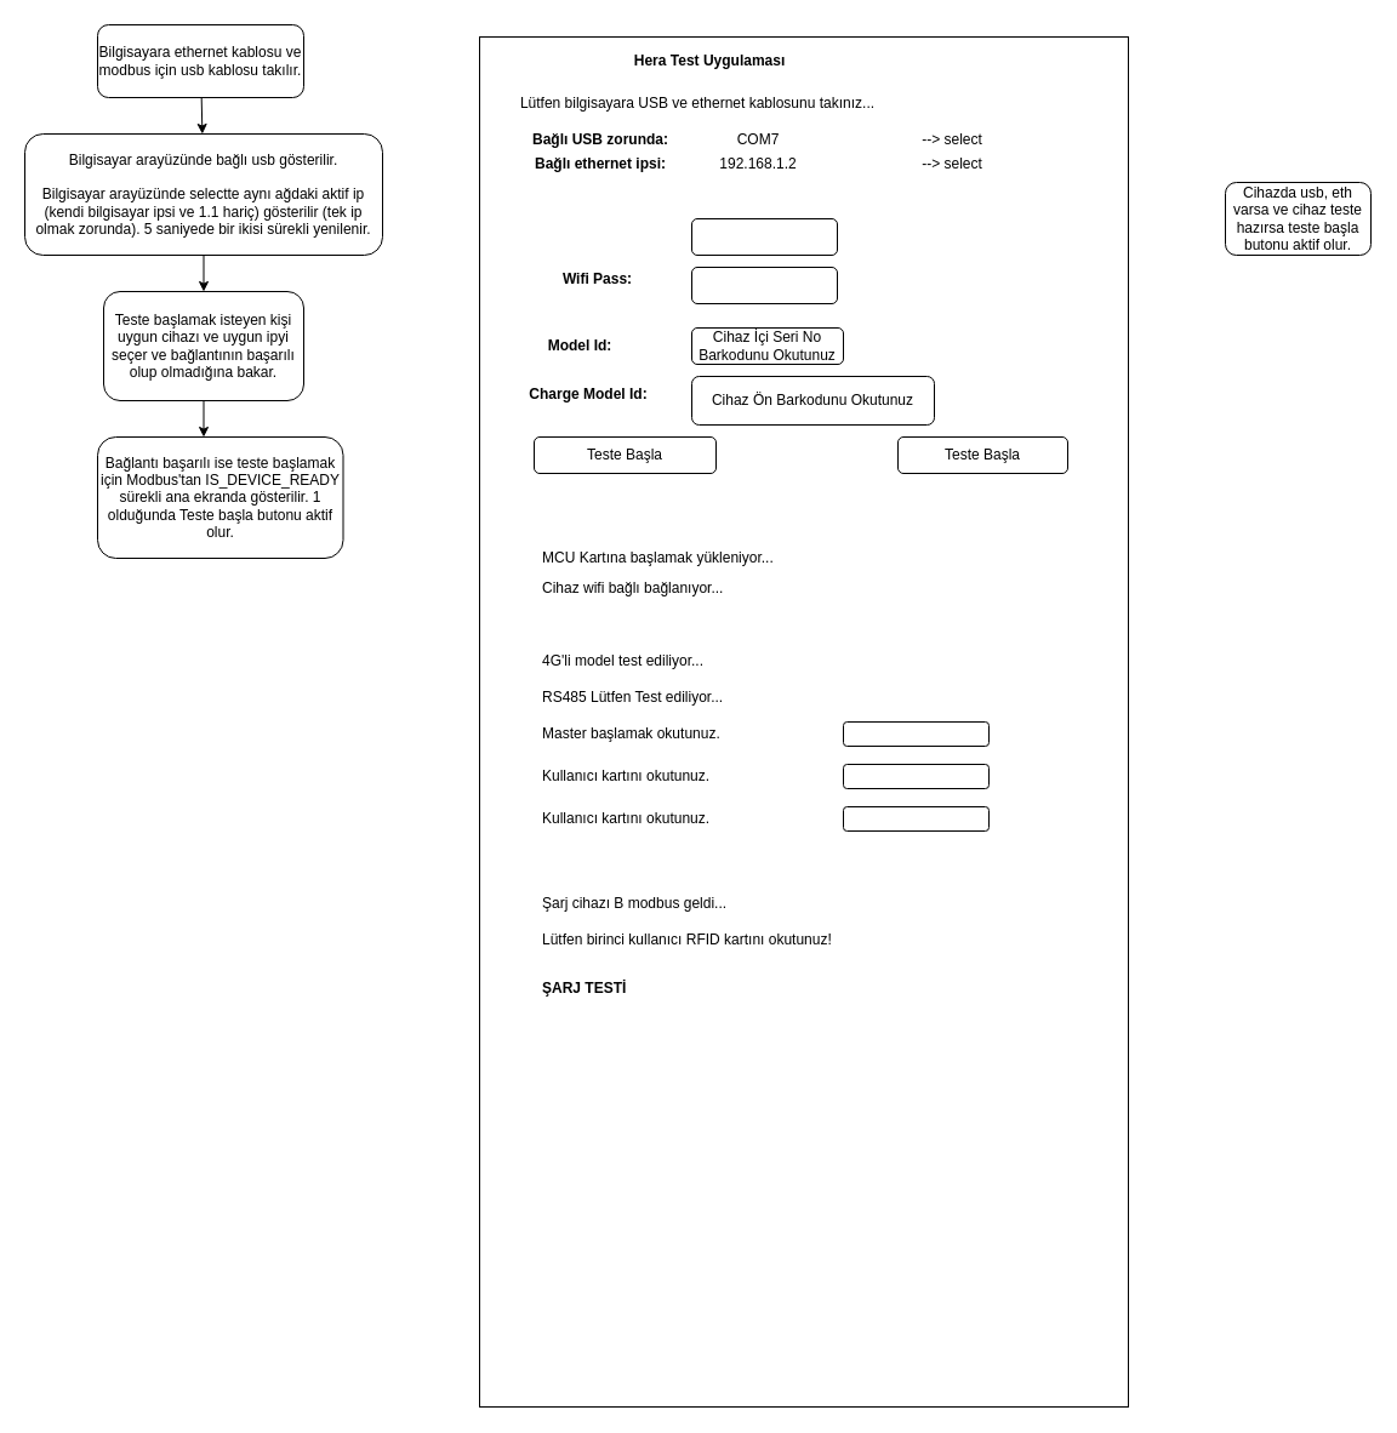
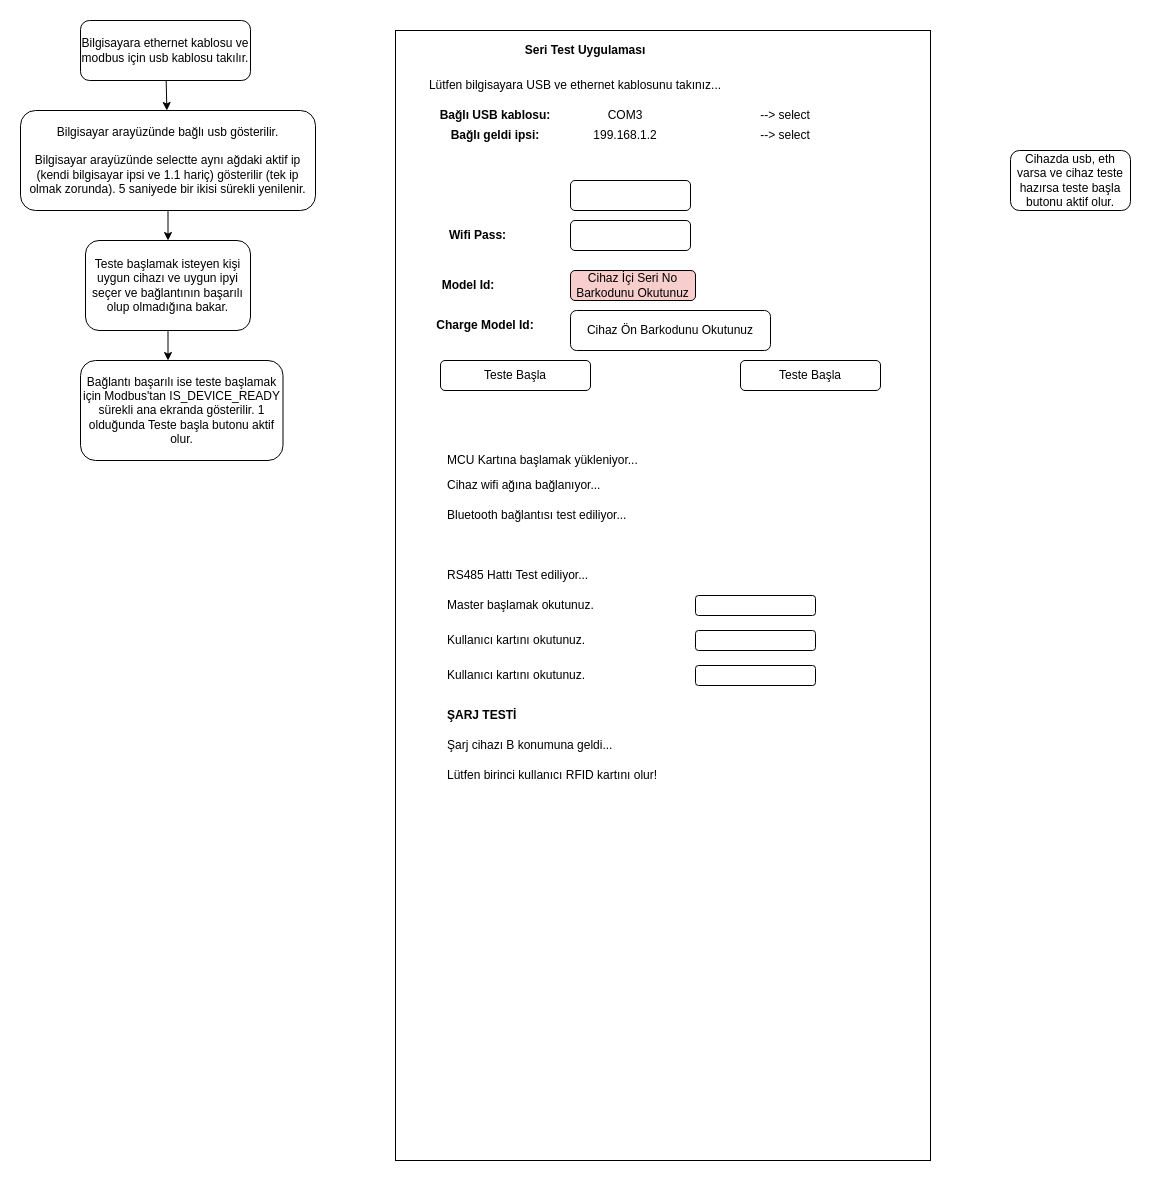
  <mxCell id="0" />
  <mxCell id="1" parent="0" />
  <mxCell id="2" style="edgeStyle=none;html=1;" parent="1" source="3" target="5" edge="1"><mxGeometry relative="1" as="geometry"><mxPoint x="165" y="130" as="targetPoint" /></mxGeometry></mxCell>
  <mxCell id="3" value="Bilgisayara ethernet kablosu ve modbus için usb kablosu takılır." style="rounded=1;whiteSpace=wrap;html=1;" parent="1" vertex="1"><mxGeometry x="80" y="20" width="170" height="60" as="geometry" /></mxCell>
  <mxCell id="4" style="edgeStyle=none;html=1;" parent="1" source="5" target="7" edge="1"><mxGeometry relative="1" as="geometry"><mxPoint x="165" y="250" as="targetPoint" /></mxGeometry></mxCell>
  <mxCell id="5" value="Bilgisayar arayüzünde bağlı usb gösterilir.&lt;br&gt;&lt;br&gt;Bilgisayar arayüzünde selectte aynı ağdaki aktif ip (kendi bilgisayar ipsi ve 1.1 hariç) gösterilir (tek ip olmak zorunda). 5 saniyede bir ikisi sürekli yenilenir." style="rounded=1;whiteSpace=wrap;html=1;" parent="1" vertex="1"><mxGeometry x="20" y="110" width="295" height="100" as="geometry" /></mxCell>
  <mxCell id="6" style="edgeStyle=none;html=1;" parent="1" source="7" edge="1"><mxGeometry relative="1" as="geometry"><mxPoint x="167.5" y="360" as="targetPoint" /></mxGeometry></mxCell>
  <mxCell id="7" value="Teste başlamak isteyen kişi uygun cihazı ve uygun ipyi seçer ve bağlantının başarılı olup olmadığına bakar." style="rounded=1;whiteSpace=wrap;html=1;" parent="1" vertex="1"><mxGeometry x="85" y="240" width="165" height="90" as="geometry" /></mxCell>
  <mxCell id="8" value="Bağlantı başarılı ise teste başlamak için Modbus'tan&amp;nbsp;IS_DEVICE_READY sürekli ana ekranda gösterilir. 1 olduğunda Teste başla butonu aktif olur." style="rounded=1;whiteSpace=wrap;html=1;" parent="1" vertex="1"><mxGeometry x="80" y="360" width="202.5" height="100" as="geometry" /></mxCell>
  <mxCell id="9" value="" style="rounded=0;whiteSpace=wrap;html=1;" parent="1" vertex="1"><mxGeometry x="395" y="30" width="535" height="1130" as="geometry" /></mxCell>
- <mxCell id="10" value="Hera Test Uygulaması" style="text;html=1;strokeColor=none;fillColor=none;align=center;verticalAlign=middle;whiteSpace=wrap;rounded=0;shadow=0;fontStyle=1" parent="1" vertex="1"><mxGeometry x="490" y="35" width="190" height="30" as="geometry" /></mxCell>
+ <mxCell id="10" value="Seri Test Uygulaması" style="text;html=1;strokeColor=none;fillColor=none;align=center;verticalAlign=middle;whiteSpace=wrap;rounded=0;shadow=0;fontStyle=1" parent="1" vertex="1"><mxGeometry x="490" y="35" width="190" height="30" as="geometry" /></mxCell>
  <mxCell id="11" value="Lütfen bilgisayara USB ve ethernet kablosunu takınız..." style="text;html=1;strokeColor=none;fillColor=none;align=center;verticalAlign=middle;whiteSpace=wrap;rounded=0;" parent="1" vertex="1"><mxGeometry x="420" y="70" width="310" height="30" as="geometry" /></mxCell>
- <mxCell id="12" value="Bağlı USB zorunda:" style="text;html=1;strokeColor=none;fillColor=none;align=center;verticalAlign=middle;whiteSpace=wrap;rounded=0;shadow=0;fontStyle=1" parent="1" vertex="1"><mxGeometry x="430" y="100" width="130" height="30" as="geometry" /></mxCell>
- <mxCell id="13" value="COM7" style="text;html=1;strokeColor=none;fillColor=none;align=center;verticalAlign=middle;whiteSpace=wrap;rounded=0;shadow=0;" parent="1" vertex="1"><mxGeometry x="595" y="100" width="60" height="30" as="geometry" /></mxCell>
- <mxCell id="14" value="Bağlı ethernet ipsi:" style="text;html=1;strokeColor=none;fillColor=none;align=center;verticalAlign=middle;whiteSpace=wrap;rounded=0;shadow=0;fontStyle=1" parent="1" vertex="1"><mxGeometry x="430" y="120" width="130" height="30" as="geometry" /></mxCell>
- <mxCell id="15" value="192.168.1.2" style="text;html=1;strokeColor=none;fillColor=none;align=center;verticalAlign=middle;whiteSpace=wrap;rounded=0;shadow=0;" parent="1" vertex="1"><mxGeometry x="585" y="120" width="80" height="30" as="geometry" /></mxCell>
+ <mxCell id="12" value="Bağlı USB kablosu:" style="text;html=1;strokeColor=none;fillColor=none;align=center;verticalAlign=middle;whiteSpace=wrap;rounded=0;shadow=0;fontStyle=1" parent="1" vertex="1"><mxGeometry x="430" y="100" width="130" height="30" as="geometry" /></mxCell>
+ <mxCell id="13" value="COM3" style="text;html=1;strokeColor=none;fillColor=none;align=center;verticalAlign=middle;whiteSpace=wrap;rounded=0;shadow=0;" parent="1" vertex="1"><mxGeometry x="595" y="100" width="60" height="30" as="geometry" /></mxCell>
+ <mxCell id="14" value="Bağlı geldi ipsi:" style="text;html=1;strokeColor=none;fillColor=none;align=center;verticalAlign=middle;whiteSpace=wrap;rounded=0;shadow=0;fontStyle=1" parent="1" vertex="1"><mxGeometry x="430" y="120" width="130" height="30" as="geometry" /></mxCell>
+ <mxCell id="15" value="199.168.1.2" style="text;html=1;strokeColor=none;fillColor=none;align=center;verticalAlign=middle;whiteSpace=wrap;rounded=0;shadow=0;" parent="1" vertex="1"><mxGeometry x="585" y="120" width="80" height="30" as="geometry" /></mxCell>
  <mxCell id="16" value="Cihazda usb, eth varsa ve cihaz teste hazırsa teste başla butonu aktif olur." style="rounded=1;whiteSpace=wrap;html=1;shadow=0;" parent="1" vertex="1"><mxGeometry x="1010" y="150" width="120" height="60" as="geometry" /></mxCell>
  <mxCell id="17" value="Teste Başla" style="rounded=1;whiteSpace=wrap;html=1;shadow=0;" parent="1" vertex="1"><mxGeometry x="440" y="360" width="150" height="30" as="geometry" /></mxCell>
- <mxCell id="18" value="Cihaz İçi Seri No Barkodunu Okutunuz" style="rounded=1;whiteSpace=wrap;html=1;shadow=0;" parent="1" vertex="1"><mxGeometry x="570" y="270" width="125" height="30" as="geometry" /></mxCell>
- <mxCell id="19" value="Model Id:" style="text;html=1;strokeColor=none;fillColor=none;align=center;verticalAlign=middle;whiteSpace=wrap;rounded=0;shadow=0;fontStyle=1" parent="1" vertex="1"><mxGeometry x="412.5" y="270" width="130" height="30" as="geometry" /></mxCell>
+ <mxCell id="18" value="Cihaz İçi Seri No Barkodunu Okutunuz" style="rounded=1;whiteSpace=wrap;html=1;shadow=0;fillColor=#f8cecc;" parent="1" vertex="1"><mxGeometry x="570" y="270" width="125" height="30" as="geometry" /></mxCell>
+ <mxCell id="19" value="Model Id:" style="text;html=1;strokeColor=none;fillColor=none;align=center;verticalAlign=middle;whiteSpace=wrap;rounded=0;shadow=0;fontStyle=1" parent="1" vertex="1"><mxGeometry x="402.5" y="270" width="130" height="30" as="geometry" /></mxCell>
  <mxCell id="20" value="Charge Model Id:" style="text;html=1;strokeColor=none;fillColor=none;align=center;verticalAlign=middle;whiteSpace=wrap;rounded=0;shadow=0;fontStyle=1" parent="1" vertex="1"><mxGeometry x="420" y="310" width="130" height="30" as="geometry" /></mxCell>
  <mxCell id="21" value="Cihaz Ön Barkodunu Okutunuz" style="rounded=1;whiteSpace=wrap;html=1;shadow=0;" parent="1" vertex="1"><mxGeometry x="570" y="310" width="200" height="40" as="geometry" /></mxCell>
  <mxCell id="22" value="" style="rounded=1;whiteSpace=wrap;html=1;shadow=0;" parent="1" vertex="1"><mxGeometry x="570" y="180" width="120" height="30" as="geometry" /></mxCell>
- <mxCell id="23" value="Wifi Pass:" style="text;html=1;strokeColor=none;fillColor=none;align=center;verticalAlign=middle;whiteSpace=wrap;rounded=0;shadow=0;fontStyle=1" parent="1" vertex="1"><mxGeometry x="455" y="215" width="75" height="30" as="geometry" /></mxCell>
+ <mxCell id="23" value="Wifi Pass:" style="text;html=1;strokeColor=none;fillColor=none;align=center;verticalAlign=middle;whiteSpace=wrap;rounded=0;shadow=0;fontStyle=1" parent="1" vertex="1"><mxGeometry x="440" y="220" width="75" height="30" as="geometry" /></mxCell>
  <mxCell id="24" value="" style="rounded=1;whiteSpace=wrap;html=1;shadow=0;" parent="1" vertex="1"><mxGeometry x="570" y="220" width="120" height="30" as="geometry" /></mxCell>
  <mxCell id="25" value="MCU Kartına başlamak yükleniyor..." style="text;html=1;strokeColor=none;fillColor=none;align=left;verticalAlign=middle;whiteSpace=wrap;rounded=0;shadow=0;" parent="1" vertex="1"><mxGeometry x="445" y="445" width="295" height="30" as="geometry" /></mxCell>
  <mxCell id="26" value="" style="rounded=1;whiteSpace=wrap;html=1;shadow=0;" parent="1" vertex="1"><mxGeometry x="695" y="595" width="120" height="20" as="geometry" /></mxCell>
  <mxCell id="27" value="" style="rounded=1;whiteSpace=wrap;html=1;shadow=0;" parent="1" vertex="1"><mxGeometry x="695" y="630" width="120" height="20" as="geometry" /></mxCell>
  <mxCell id="28" value="" style="rounded=1;whiteSpace=wrap;html=1;shadow=0;" parent="1" vertex="1"><mxGeometry x="695" y="665" width="120" height="20" as="geometry" /></mxCell>
- <mxCell id="29" value="&lt;span style=&quot;text-align: center;&quot;&gt;Cihaz wifi bağlı bağlanıyor...&lt;/span&gt;" style="text;html=1;strokeColor=none;fillColor=none;align=left;verticalAlign=middle;whiteSpace=wrap;rounded=0;shadow=0;" parent="1" vertex="1"><mxGeometry x="445" y="470" width="295" height="30" as="geometry" /></mxCell>
- <mxCell id="31" value="4G'li model test ediliyor..." style="text;html=1;strokeColor=none;fillColor=none;align=left;verticalAlign=middle;whiteSpace=wrap;rounded=0;shadow=0;" parent="1" vertex="1"><mxGeometry x="445" y="530" width="295" height="30" as="geometry" /></mxCell>
- <mxCell id="32" value="&lt;span style=&quot;text-align: center;&quot;&gt;RS485 Lütfen Test ediliyor...&lt;/span&gt;" style="text;html=1;strokeColor=none;fillColor=none;align=left;verticalAlign=middle;whiteSpace=wrap;rounded=0;shadow=0;" parent="1" vertex="1"><mxGeometry x="445" y="560" width="295" height="30" as="geometry" /></mxCell>
+ <mxCell id="29" value="&lt;span style=&quot;text-align: center;&quot;&gt;Cihaz wifi ağına bağlanıyor...&lt;/span&gt;" style="text;html=1;strokeColor=none;fillColor=none;align=left;verticalAlign=middle;whiteSpace=wrap;rounded=0;shadow=0;" parent="1" vertex="1"><mxGeometry x="445" y="470" width="295" height="30" as="geometry" /></mxCell>
+ <mxCell id="30" value="&lt;span style=&quot;text-align: center;&quot;&gt;Bluetooth bağlantısı test ediliyor...&lt;/span&gt;" style="text;html=1;strokeColor=none;fillColor=none;align=left;verticalAlign=middle;whiteSpace=wrap;rounded=0;shadow=0;" parent="1" vertex="1"><mxGeometry x="445" y="500" width="295" height="30" as="geometry" /></mxCell>
+ <mxCell id="32" value="&lt;span style=&quot;text-align: center;&quot;&gt;RS485 Hattı Test ediliyor...&lt;/span&gt;" style="text;html=1;strokeColor=none;fillColor=none;align=left;verticalAlign=middle;whiteSpace=wrap;rounded=0;shadow=0;" parent="1" vertex="1"><mxGeometry x="445" y="560" width="295" height="30" as="geometry" /></mxCell>
  <mxCell id="33" value="&lt;span style=&quot;text-align: center;&quot;&gt;Master başlamak okutunuz.&lt;/span&gt;" style="text;html=1;strokeColor=none;fillColor=none;align=left;verticalAlign=middle;whiteSpace=wrap;rounded=0;shadow=0;" parent="1" vertex="1"><mxGeometry x="445" y="590" width="235" height="30" as="geometry" /></mxCell>
  <mxCell id="34" value="&lt;span style=&quot;text-align: center;&quot;&gt;Kullanıcı kartını okutunuz.&lt;/span&gt;" style="text;html=1;strokeColor=none;fillColor=none;align=left;verticalAlign=middle;whiteSpace=wrap;rounded=0;shadow=0;" parent="1" vertex="1"><mxGeometry x="445" y="625" width="225" height="30" as="geometry" /></mxCell>
  <mxCell id="35" value="&lt;span style=&quot;text-align: center;&quot;&gt;Kullanıcı kartını okutunuz.&lt;/span&gt;" style="text;html=1;strokeColor=none;fillColor=none;align=left;verticalAlign=middle;whiteSpace=wrap;rounded=0;shadow=0;" parent="1" vertex="1"><mxGeometry x="445" y="660" width="225" height="30" as="geometry" /></mxCell>
- <mxCell id="36" value="ŞARJ TESTİ" style="text;html=1;strokeColor=none;fillColor=none;align=left;verticalAlign=middle;whiteSpace=wrap;rounded=0;shadow=0;fontStyle=1" parent="1" vertex="1"><mxGeometry x="445" y="800" width="280" height="30" as="geometry" /></mxCell>
+ <mxCell id="36" value="ŞARJ TESTİ" style="text;html=1;strokeColor=none;fillColor=none;align=left;verticalAlign=middle;whiteSpace=wrap;rounded=0;shadow=0;fontStyle=1" parent="1" vertex="1"><mxGeometry x="445" y="700" width="280" height="30" as="geometry" /></mxCell>
  <mxCell id="37" value="--&amp;gt; select" style="text;html=1;strokeColor=none;fillColor=none;align=center;verticalAlign=middle;whiteSpace=wrap;rounded=0;" parent="1" vertex="1"><mxGeometry x="755" y="100" width="60" height="30" as="geometry" /></mxCell>
  <mxCell id="38" value="--&amp;gt; select" style="text;html=1;strokeColor=none;fillColor=none;align=center;verticalAlign=middle;whiteSpace=wrap;rounded=0;" parent="1" vertex="1"><mxGeometry x="755" y="120" width="60" height="30" as="geometry" /></mxCell>
- <mxCell id="39" value="Şarj cihazı B modbus geldi..." style="text;html=1;strokeColor=none;fillColor=none;align=left;verticalAlign=middle;whiteSpace=wrap;rounded=0;shadow=0;" parent="1" vertex="1"><mxGeometry x="445" y="730" width="295" height="30" as="geometry" /></mxCell>
- <mxCell id="40" value="Lütfen birinci kullanıcı RFID kartını okutunuz!" style="text;html=1;strokeColor=none;fillColor=none;align=left;verticalAlign=middle;whiteSpace=wrap;rounded=0;shadow=0;" parent="1" vertex="1"><mxGeometry x="445" y="760" width="295" height="30" as="geometry" /></mxCell>
+ <mxCell id="39" value="Şarj cihazı B konumuna geldi..." style="text;html=1;strokeColor=none;fillColor=none;align=left;verticalAlign=middle;whiteSpace=wrap;rounded=0;shadow=0;" parent="1" vertex="1"><mxGeometry x="445" y="730" width="295" height="30" as="geometry" /></mxCell>
+ <mxCell id="40" value="Lütfen birinci kullanıcı RFID kartını olur!" style="text;html=1;strokeColor=none;fillColor=none;align=left;verticalAlign=middle;whiteSpace=wrap;rounded=0;shadow=0;" parent="1" vertex="1"><mxGeometry x="445" y="760" width="295" height="30" as="geometry" /></mxCell>
  <mxCell id="41" value="Teste Başla" style="rounded=1;whiteSpace=wrap;html=1;shadow=0;" parent="1" vertex="1"><mxGeometry x="740" y="360" width="140" height="30" as="geometry" /></mxCell>
